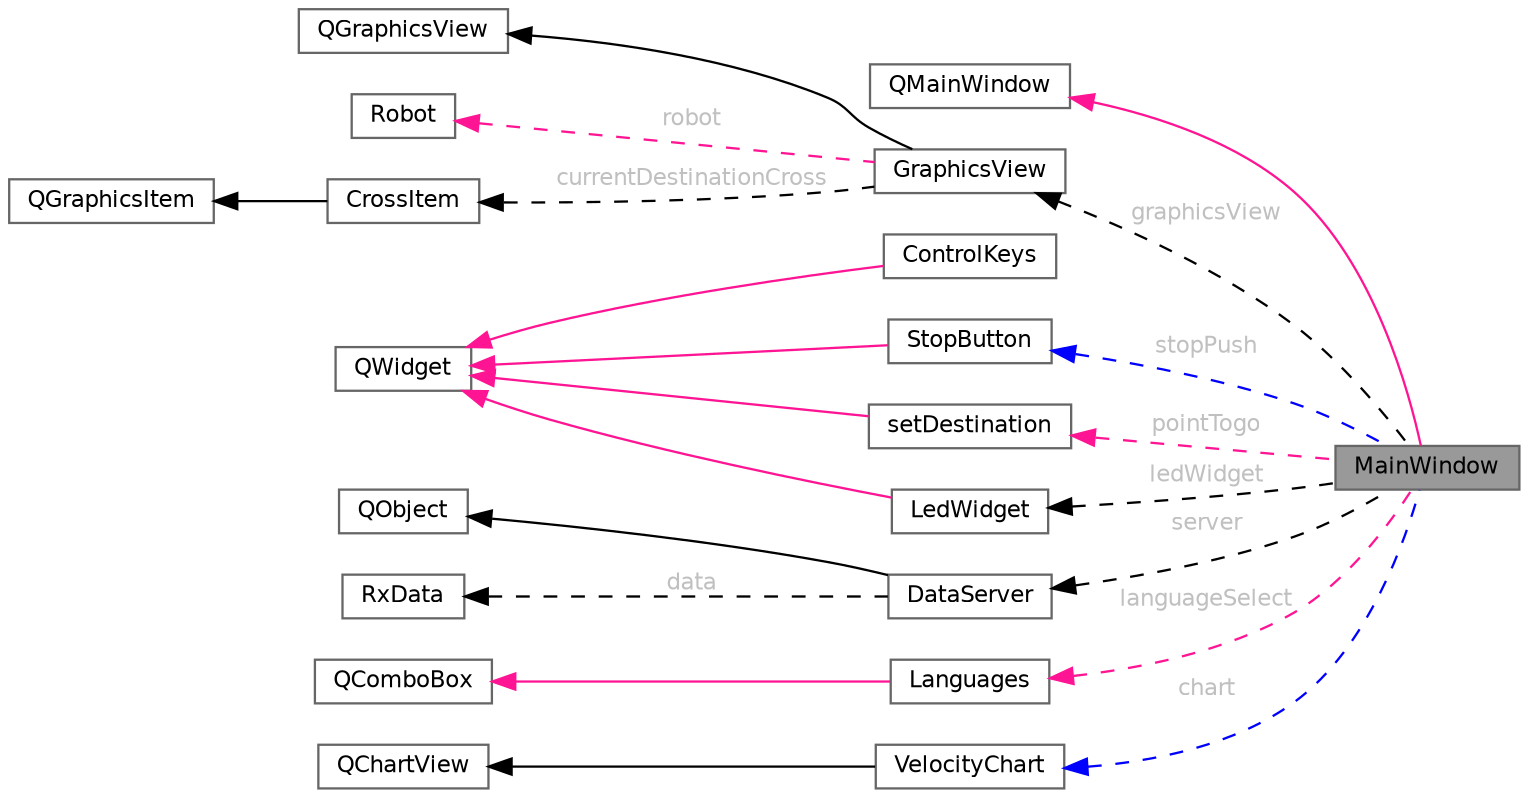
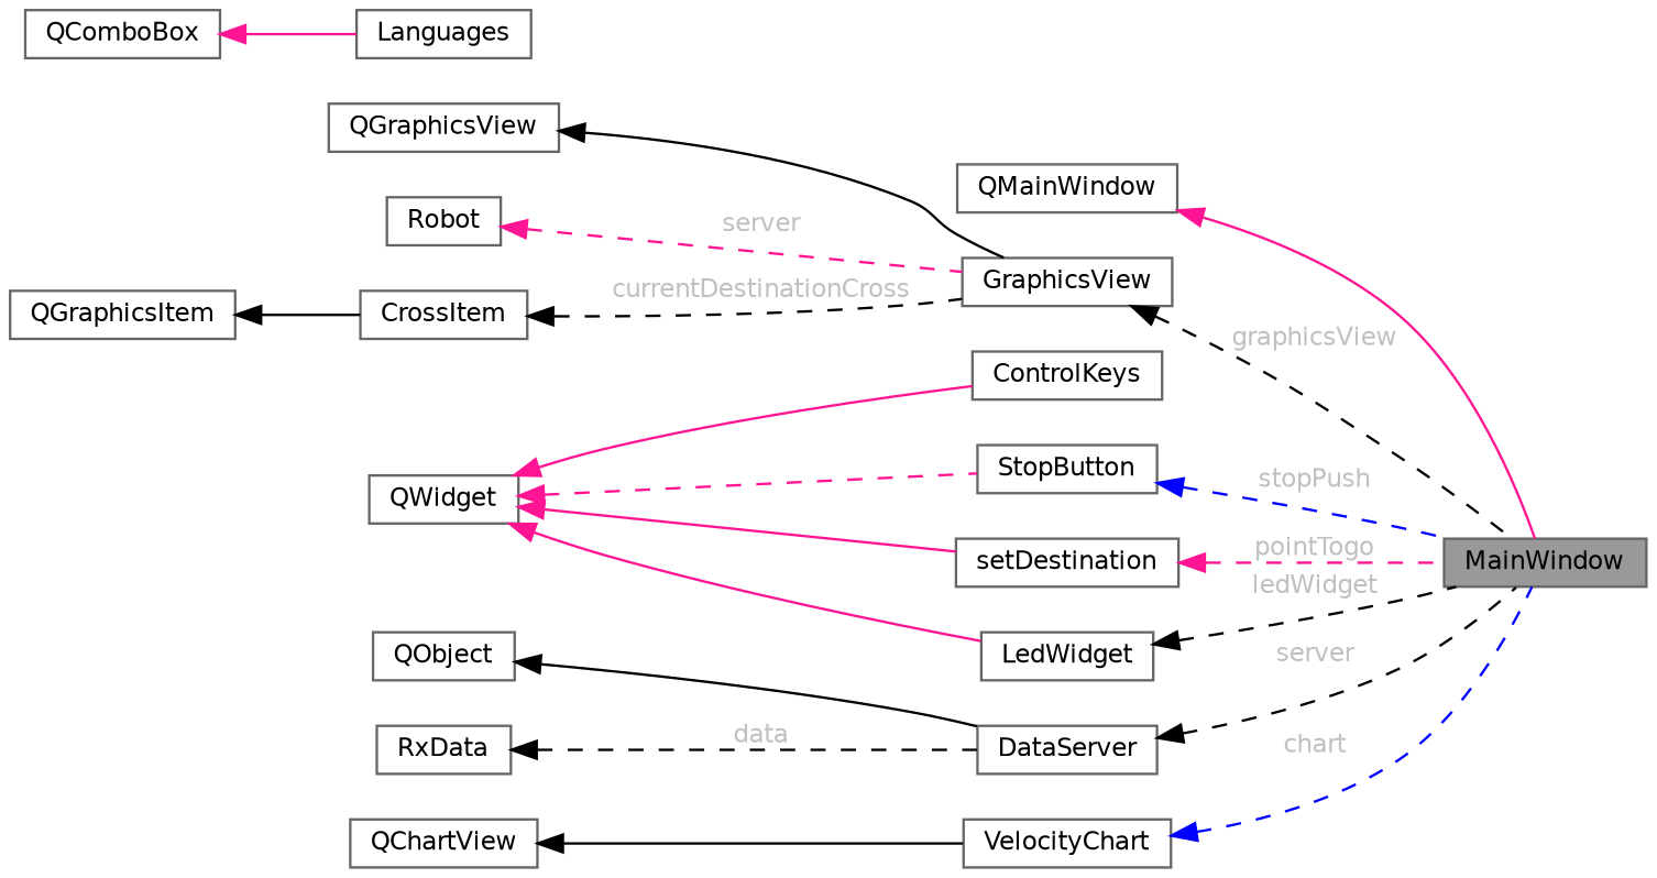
  digraph {
    rankdir=LR
    node [color=gray40 fillcolor=white fontname=Helvetica fontsize=10 shape=box style=filled]
    edge [color=deeppink dir=back fontname=Helvetica fontsize=10 labelfontname=Helvetica labelfontsize=10 style=solid]
    n1 [fillcolor=grey60 fontcolor=black height=0.2 label=MainWindow width=0.4]
    n2 [height=0.2 label=QMainWindow width=0.4]
    n3 [height=0.2 label=GraphicsView width=0.4]
    n4 [height=0.2 label=QGraphicsView width=0.4]
    n5 [height=0.2 label=Robot width=0.4]
    n6 [height=0.2 label=CrossItem width=0.4]
    n7 [height=0.2 label=QGraphicsItem width=0.4]
    n8 [height=0.2 label=ControlKeys width=0.4]
    n9 [height=0.2 label=QWidget width=0.4]
    n10 [height=0.2 label=StopButton width=0.4]
    n11 [height=0.2 label=setDestination width=0.4]
    n12 [height=0.2 label=LedWidget width=0.4]
    n13 [height=0.2 label=DataServer width=0.4]
    n14 [height=0.2 label=QObject width=0.4]
    n15 [height=0.2 label=RxData width=0.4]
    n16 [height=0.2 label=Languages width=0.4]
    n17 [height=0.2 label=QComboBox width=0.4]
    n18 [height=0.2 label=VelocityChart width=0.4]
    n19 [height=0.2 label=QChartView width=0.4]
    n2 -> n1
    n3 -> n1 [color=black fontcolor=grey label=" graphicsView" style=dashed]
    n4 -> n3 [color=black]
-   n5 -> n3 [fontcolor=grey label=" robot" style=dashed]
+   n5 -> n3 [fontcolor=grey label=" server" style=dashed]
    n6 -> n3 [color=black fontcolor=grey label=" currentDestinationCross" style=dashed]
    n7 -> n6 [color=black]
    n9 -> n8
-   n9 -> n10
+   n9 -> n10 [style=dashed]
    n9 -> n11
    n9 -> n12
    n10 -> n1 [color=blue fontcolor=grey label=" stopPush" style=dashed]
    n11 -> n1 [fontcolor=grey label=" pointTogo" style=dashed]
    n12 -> n1 [color=black fontcolor=grey label=" ledWidget" style=dashed]
    n13 -> n1 [color=black fontcolor=grey label=" server" style=dashed]
    n14 -> n13 [color=black]
    n15 -> n13 [color=black fontcolor=grey label=" data" style=dashed]
-   n16 -> n1 [fontcolor=grey label=" languageSelect" style=dashed]
    n17 -> n16
    n18 -> n1 [color=blue fontcolor=grey label=" chart" style=dashed]
    n19 -> n18 [color=black]
  }
